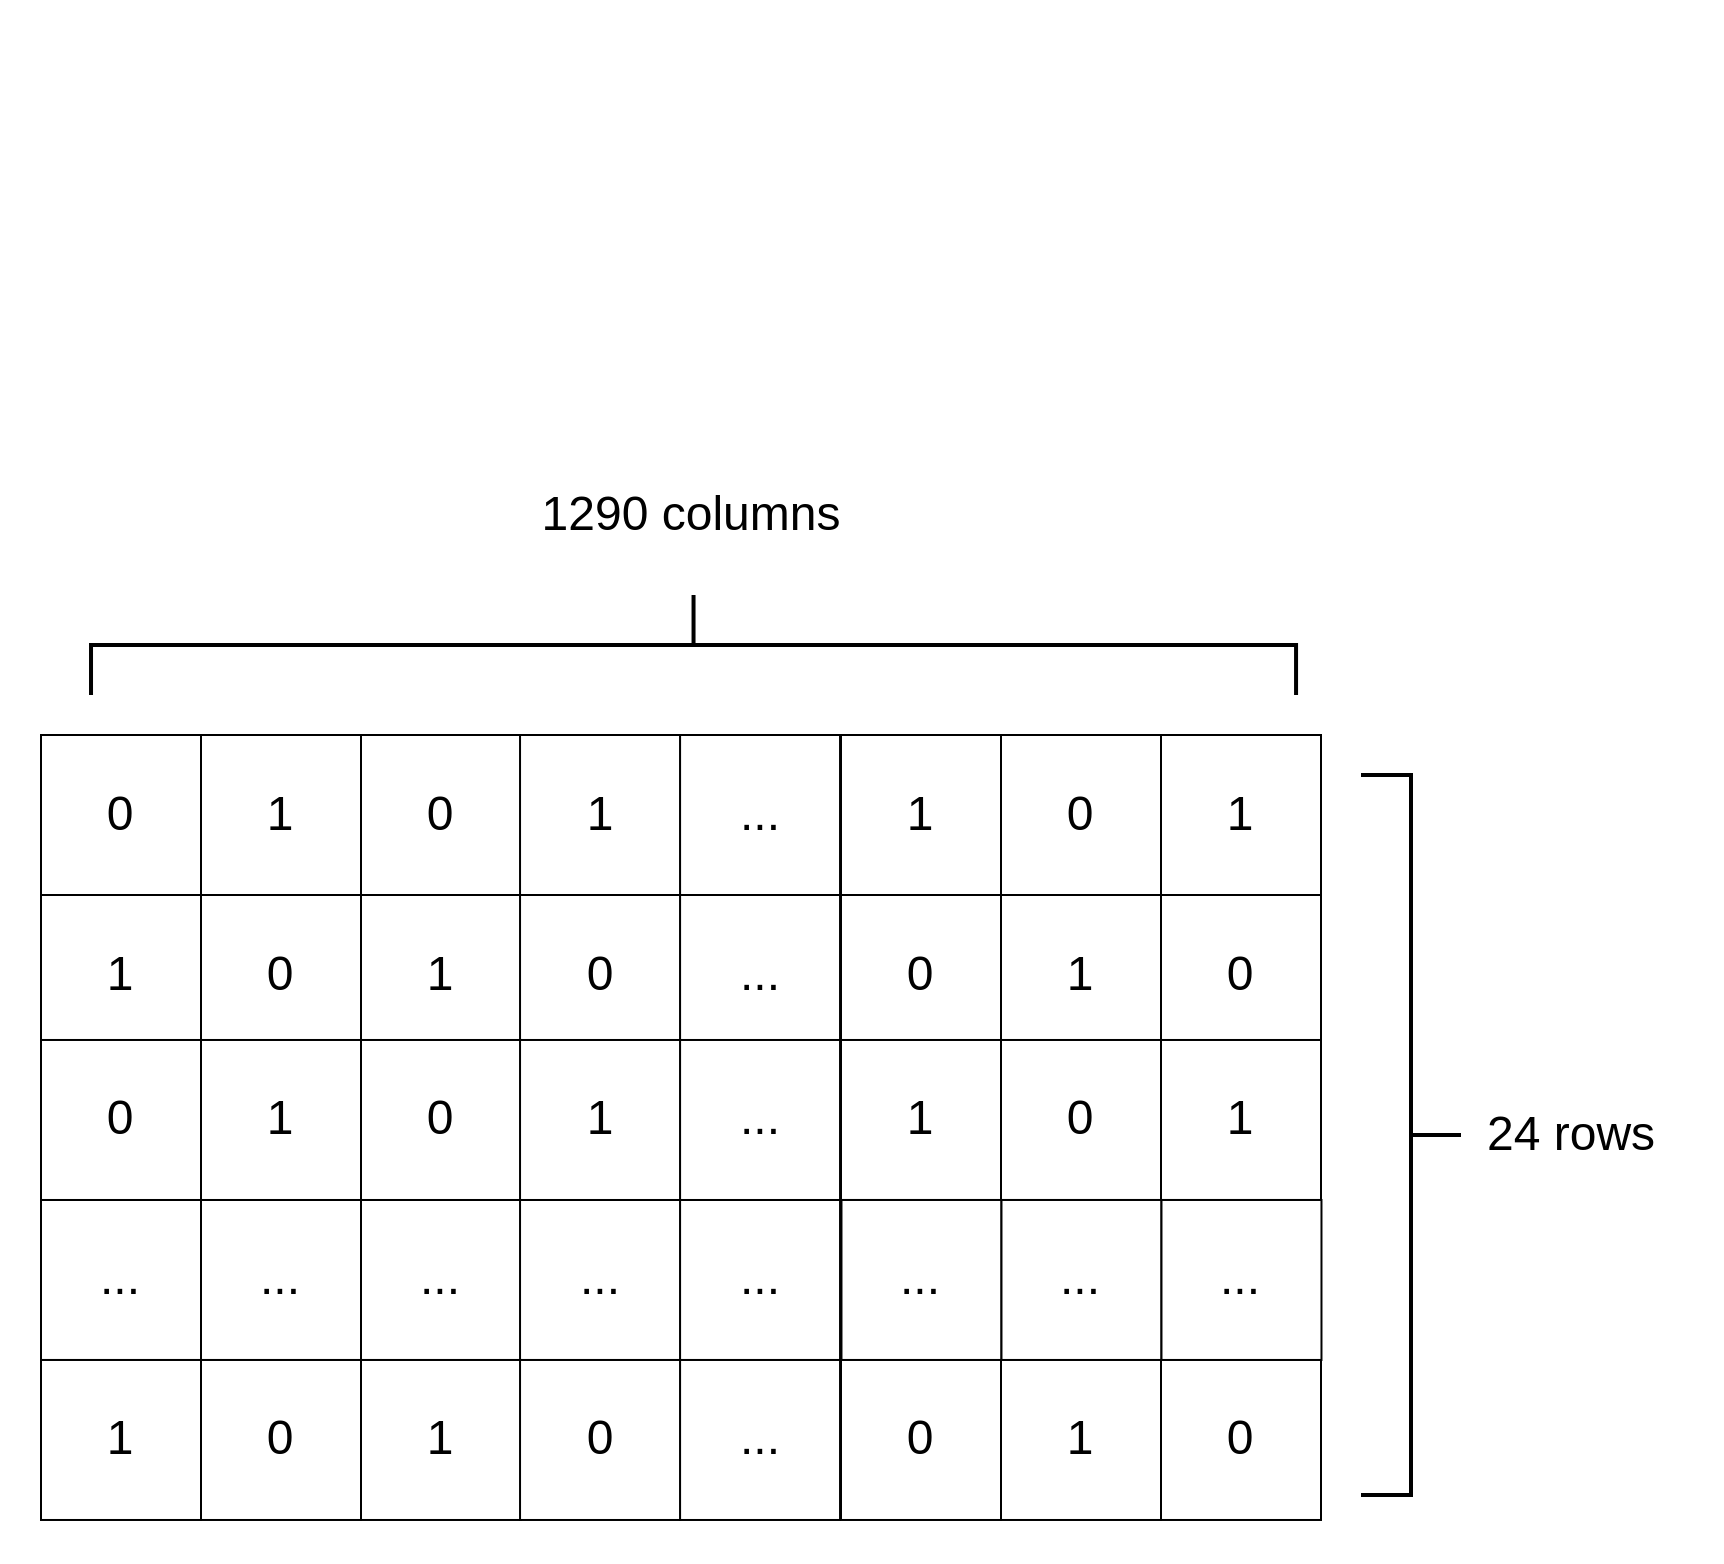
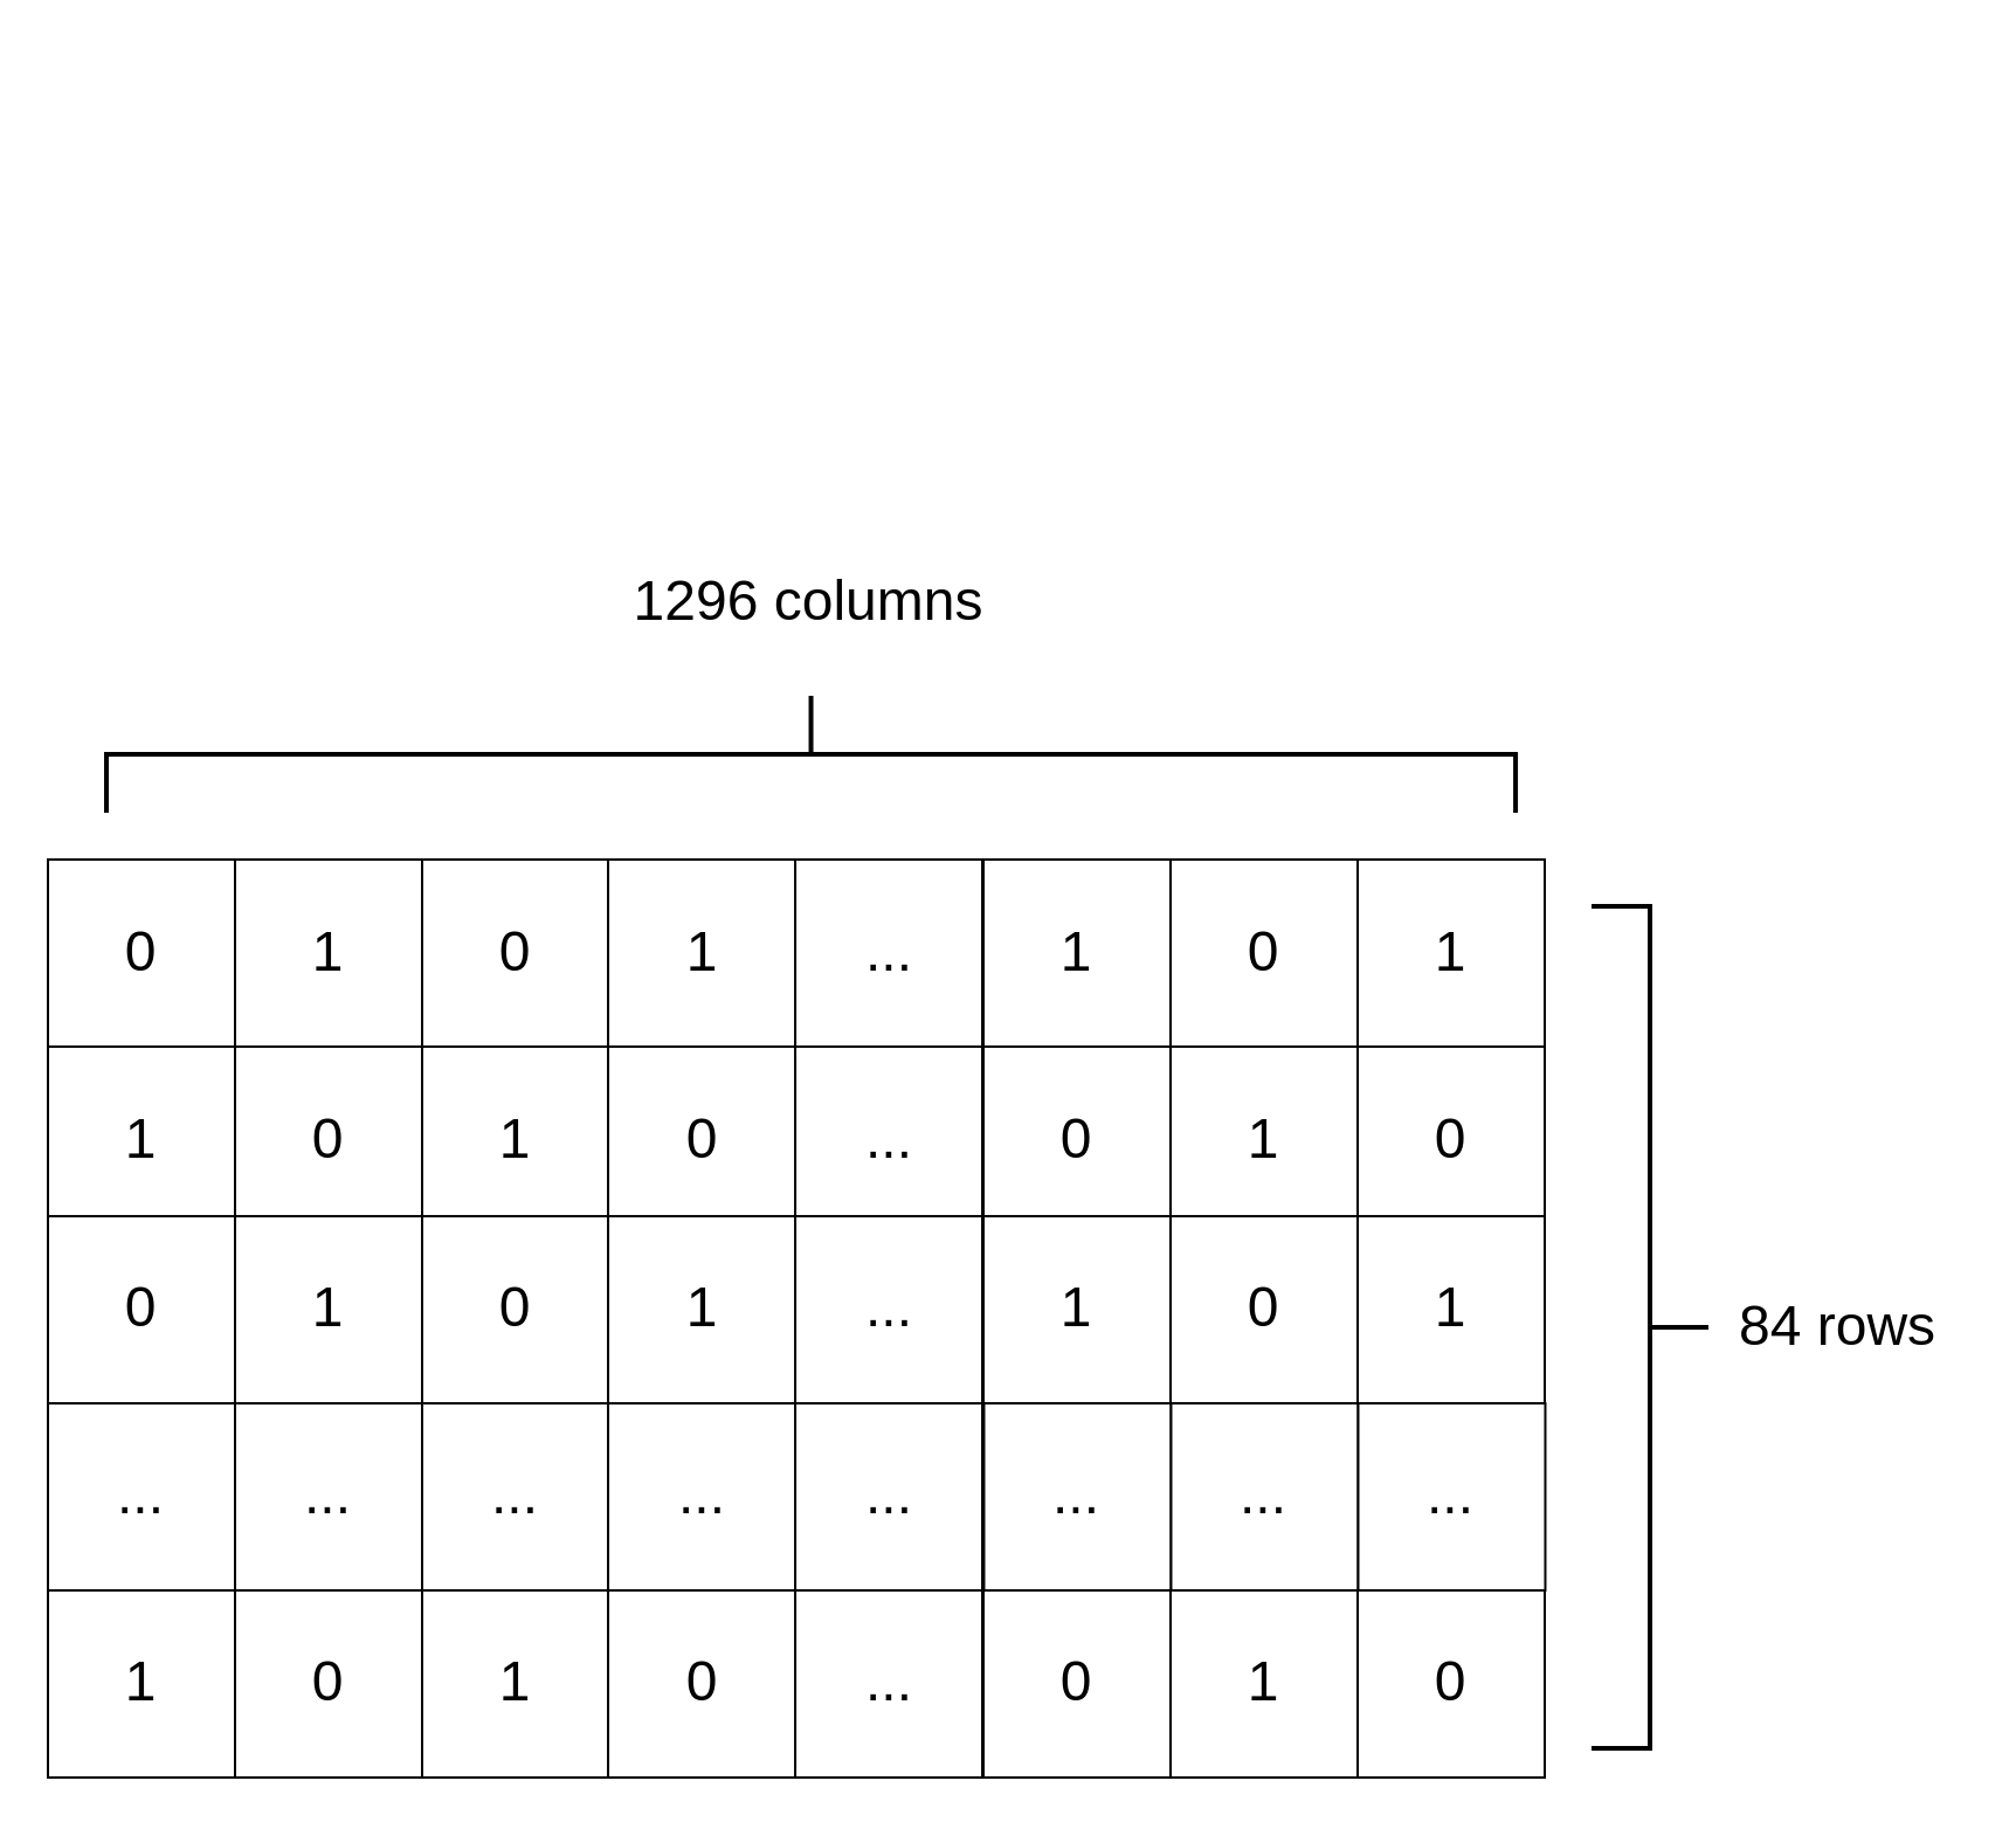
  <mxCell id="0" />
  <mxCell id="1" parent="0" />
  <mxCell id="2" value="&lt;font style=&quot;font-size: 24px;&quot;&gt;0&lt;/font&gt;" style="rounded=0;whiteSpace=wrap;html=1;" parent="1" vertex="1"><mxGeometry x="20" y="367" width="80" height="80" as="geometry" /></mxCell>
  <mxCell id="3" value="&lt;span style=&quot;font-size: 24px;&quot;&gt;1&lt;/span&gt;" style="rounded=0;whiteSpace=wrap;html=1;" parent="1" vertex="1"><mxGeometry x="100" y="367" width="80" height="80" as="geometry" /></mxCell>
  <mxCell id="4" value="&lt;span style=&quot;font-size: 24px;&quot;&gt;0&lt;/span&gt;" style="rounded=0;whiteSpace=wrap;html=1;" parent="1" vertex="1"><mxGeometry x="180" y="367" width="80" height="80" as="geometry" /></mxCell>
  <mxCell id="5" value="&lt;font style=&quot;font-size: 24px;&quot;&gt;...&lt;/font&gt;" style="rounded=0;whiteSpace=wrap;html=1;" parent="1" vertex="1"><mxGeometry x="339.52" y="367" width="80" height="80" as="geometry" /></mxCell>
  <mxCell id="6" value="&lt;span style=&quot;font-size: 24px;&quot;&gt;1&lt;/span&gt;" style="rounded=0;whiteSpace=wrap;html=1;" parent="1" vertex="1"><mxGeometry x="420" y="367" width="80" height="80" as="geometry" /></mxCell>
  <mxCell id="7" value="&lt;span style=&quot;font-size: 24px;&quot;&gt;0&lt;/span&gt;" style="rounded=0;whiteSpace=wrap;html=1;" parent="1" vertex="1"><mxGeometry x="500" y="367" width="80" height="80" as="geometry" /></mxCell>
  <mxCell id="8" value="&lt;span style=&quot;font-size: 24px;&quot;&gt;1&lt;/span&gt;" style="rounded=0;whiteSpace=wrap;html=1;" parent="1" vertex="1"><mxGeometry x="580" y="367" width="80" height="80" as="geometry" /></mxCell>
  <mxCell id="9" value="&lt;span style=&quot;font-size: 24px;&quot;&gt;1&lt;/span&gt;" style="rounded=0;whiteSpace=wrap;html=1;" parent="1" vertex="1"><mxGeometry x="20" y="447" width="80" height="80" as="geometry" /></mxCell>
  <mxCell id="10" value="&lt;span style=&quot;font-size: 24px;&quot;&gt;0&lt;/span&gt;" style="rounded=0;whiteSpace=wrap;html=1;" parent="1" vertex="1"><mxGeometry x="100" y="447" width="80" height="80" as="geometry" /></mxCell>
  <mxCell id="11" value="&lt;span style=&quot;font-size: 24px;&quot;&gt;1&lt;/span&gt;" style="rounded=0;whiteSpace=wrap;html=1;" parent="1" vertex="1"><mxGeometry x="180" y="447" width="80" height="80" as="geometry" /></mxCell>
  <mxCell id="12" value="&lt;font style=&quot;font-size: 24px;&quot;&gt;...&lt;/font&gt;" style="rounded=0;whiteSpace=wrap;html=1;" parent="1" vertex="1"><mxGeometry x="339.52" y="447" width="80" height="80" as="geometry" /></mxCell>
  <mxCell id="13" value="&lt;font style=&quot;font-size: 24px;&quot;&gt;...&lt;/font&gt;" style="rounded=0;whiteSpace=wrap;html=1;" parent="1" vertex="1"><mxGeometry x="20" y="599.49" width="80" height="80" as="geometry" /></mxCell>
  <mxCell id="14" value="&lt;font style=&quot;font-size: 24px;&quot;&gt;...&lt;/font&gt;" style="rounded=0;whiteSpace=wrap;html=1;" parent="1" vertex="1"><mxGeometry x="100" y="599.49" width="80" height="80" as="geometry" /></mxCell>
  <mxCell id="15" value="&lt;font style=&quot;font-size: 24px;&quot;&gt;...&lt;/font&gt;" style="rounded=0;whiteSpace=wrap;html=1;" parent="1" vertex="1"><mxGeometry x="180" y="599.49" width="80" height="80" as="geometry" /></mxCell>
  <mxCell id="16" value="&lt;font style=&quot;font-size: 24px;&quot;&gt;...&lt;/font&gt;" style="rounded=0;whiteSpace=wrap;html=1;" parent="1" vertex="1"><mxGeometry x="339.52" y="599.49" width="80" height="80" as="geometry" /></mxCell>
  <mxCell id="17" value="" style="strokeWidth=2;html=1;shape=mxgraph.flowchart.annotation_2;align=left;labelPosition=right;pointerEvents=1;rotation=-180;" parent="1" vertex="1"><mxGeometry x="680" y="387" width="50" height="360.02" as="geometry" /></mxCell>
- <mxCell id="18" value="&lt;font style=&quot;font-size: 24px;&quot;&gt;24 rows&lt;/font&gt;" style="text;html=1;align=center;verticalAlign=middle;resizable=0;points=[];autosize=1;strokeColor=none;fillColor=none;" parent="1" vertex="1"><mxGeometry x="730" y="547.01" width="110" height="40" as="geometry" /></mxCell>
+ <mxCell id="18" value="&lt;font style=&quot;font-size: 24px;&quot;&gt;84 rows&lt;/font&gt;" style="text;html=1;align=center;verticalAlign=middle;resizable=0;points=[];autosize=1;strokeColor=none;fillColor=none;" parent="1" vertex="1"><mxGeometry x="730" y="547.01" width="110" height="40" as="geometry" /></mxCell>
  <mxCell id="19" value="" style="strokeWidth=2;html=1;shape=mxgraph.flowchart.annotation_2;align=left;labelPosition=right;pointerEvents=1;rotation=90;" parent="1" vertex="1"><mxGeometry x="321.27" y="20.75" width="50" height="602.52" as="geometry" /></mxCell>
- <mxCell id="20" value="&lt;font style=&quot;font-size: 24px;&quot;&gt;1290 columns&lt;/font&gt;" style="text;html=1;align=center;verticalAlign=middle;resizable=0;points=[];autosize=1;strokeColor=none;fillColor=none;" parent="1" vertex="1"><mxGeometry x="259.52" y="237" width="170" height="40" as="geometry" /></mxCell>
+ <mxCell id="20" value="&lt;font style=&quot;font-size: 24px;&quot;&gt;1296 columns&lt;/font&gt;" style="text;html=1;align=center;verticalAlign=middle;resizable=0;points=[];autosize=1;strokeColor=none;fillColor=none;" parent="1" vertex="1"><mxGeometry x="259.52" y="237" width="170" height="40" as="geometry" /></mxCell>
  <mxCell id="21" value="&lt;span style=&quot;font-size: 24px;&quot;&gt;1&lt;/span&gt;" style="rounded=0;whiteSpace=wrap;html=1;" parent="1" vertex="1"><mxGeometry x="259.52" y="367" width="80" height="80" as="geometry" /></mxCell>
  <mxCell id="22" value="&lt;span style=&quot;font-size: 24px;&quot;&gt;0&lt;/span&gt;" style="rounded=0;whiteSpace=wrap;html=1;" parent="1" vertex="1"><mxGeometry x="259.52" y="447" width="80" height="80" as="geometry" /></mxCell>
  <mxCell id="23" value="&lt;font style=&quot;font-size: 24px;&quot;&gt;...&lt;/font&gt;" style="rounded=0;whiteSpace=wrap;html=1;" parent="1" vertex="1"><mxGeometry x="259.52" y="599.49" width="80" height="80" as="geometry" /></mxCell>
  <mxCell id="24" value="&lt;span style=&quot;font-size: 24px;&quot;&gt;0&lt;/span&gt;" style="rounded=0;whiteSpace=wrap;html=1;" parent="1" vertex="1"><mxGeometry x="420" y="447" width="80" height="80" as="geometry" /></mxCell>
  <mxCell id="25" value="&lt;span style=&quot;font-size: 24px;&quot;&gt;1&lt;/span&gt;" style="rounded=0;whiteSpace=wrap;html=1;" parent="1" vertex="1"><mxGeometry x="500" y="447" width="80" height="80" as="geometry" /></mxCell>
  <mxCell id="26" value="&lt;span style=&quot;font-size: 24px;&quot;&gt;0&lt;/span&gt;" style="rounded=0;whiteSpace=wrap;html=1;" parent="1" vertex="1"><mxGeometry x="580" y="447" width="80" height="80" as="geometry" /></mxCell>
  <mxCell id="27" value="&lt;font style=&quot;font-size: 24px;&quot;&gt;0&lt;/font&gt;" style="rounded=0;whiteSpace=wrap;html=1;" parent="1" vertex="1"><mxGeometry x="20" y="519.49" width="80" height="80" as="geometry" /></mxCell>
  <mxCell id="28" value="&lt;span style=&quot;font-size: 24px;&quot;&gt;1&lt;/span&gt;" style="rounded=0;whiteSpace=wrap;html=1;" parent="1" vertex="1"><mxGeometry x="100" y="519.49" width="80" height="80" as="geometry" /></mxCell>
  <mxCell id="29" value="&lt;span style=&quot;font-size: 24px;&quot;&gt;0&lt;/span&gt;" style="rounded=0;whiteSpace=wrap;html=1;" parent="1" vertex="1"><mxGeometry x="180" y="519.49" width="80" height="80" as="geometry" /></mxCell>
  <mxCell id="30" value="&lt;font style=&quot;font-size: 24px;&quot;&gt;...&lt;/font&gt;" style="rounded=0;whiteSpace=wrap;html=1;" parent="1" vertex="1"><mxGeometry x="339.52" y="519.49" width="80" height="80" as="geometry" /></mxCell>
  <mxCell id="31" value="&lt;span style=&quot;font-size: 24px;&quot;&gt;1&lt;/span&gt;" style="rounded=0;whiteSpace=wrap;html=1;" parent="1" vertex="1"><mxGeometry x="420" y="519.49" width="80" height="80" as="geometry" /></mxCell>
  <mxCell id="32" value="&lt;span style=&quot;font-size: 24px;&quot;&gt;0&lt;/span&gt;" style="rounded=0;whiteSpace=wrap;html=1;" parent="1" vertex="1"><mxGeometry x="500" y="519.49" width="80" height="80" as="geometry" /></mxCell>
  <mxCell id="33" value="&lt;span style=&quot;font-size: 24px;&quot;&gt;1&lt;/span&gt;" style="rounded=0;whiteSpace=wrap;html=1;" parent="1" vertex="1"><mxGeometry x="580" y="519.49" width="80" height="80" as="geometry" /></mxCell>
  <mxCell id="34" value="&lt;span style=&quot;font-size: 24px;&quot;&gt;1&lt;/span&gt;" style="rounded=0;whiteSpace=wrap;html=1;" parent="1" vertex="1"><mxGeometry x="259.52" y="519.49" width="80" height="80" as="geometry" /></mxCell>
  <mxCell id="35" value="&lt;font style=&quot;font-size: 24px;&quot;&gt;...&lt;/font&gt;" style="rounded=0;whiteSpace=wrap;html=1;" parent="1" vertex="1"><mxGeometry x="420.24" y="599.49" width="80" height="80" as="geometry" /></mxCell>
  <mxCell id="36" value="&lt;font style=&quot;font-size: 24px;&quot;&gt;...&lt;/font&gt;" style="rounded=0;whiteSpace=wrap;html=1;" parent="1" vertex="1"><mxGeometry x="500.24" y="599.49" width="80" height="80" as="geometry" /></mxCell>
  <mxCell id="37" value="&lt;font style=&quot;font-size: 24px;&quot;&gt;...&lt;/font&gt;" style="rounded=0;whiteSpace=wrap;html=1;" parent="1" vertex="1"><mxGeometry x="580.24" y="599.49" width="80" height="80" as="geometry" /></mxCell>
  <mxCell id="38" value="&lt;font style=&quot;font-size: 24px;&quot;&gt;1&lt;/font&gt;" style="rounded=0;whiteSpace=wrap;html=1;" parent="1" vertex="1"><mxGeometry x="20" y="679.49" width="80" height="80" as="geometry" /></mxCell>
  <mxCell id="39" value="&lt;span style=&quot;font-size: 24px;&quot;&gt;0&lt;/span&gt;" style="rounded=0;whiteSpace=wrap;html=1;" parent="1" vertex="1"><mxGeometry x="100" y="679.49" width="80" height="80" as="geometry" /></mxCell>
  <mxCell id="40" value="&lt;span style=&quot;font-size: 24px;&quot;&gt;1&lt;/span&gt;" style="rounded=0;whiteSpace=wrap;html=1;" parent="1" vertex="1"><mxGeometry x="180" y="679.49" width="80" height="80" as="geometry" /></mxCell>
  <mxCell id="41" value="&lt;font style=&quot;font-size: 24px;&quot;&gt;...&lt;/font&gt;" style="rounded=0;whiteSpace=wrap;html=1;" parent="1" vertex="1"><mxGeometry x="339.52" y="679.49" width="80" height="80" as="geometry" /></mxCell>
  <mxCell id="42" value="&lt;span style=&quot;font-size: 24px;&quot;&gt;0&lt;/span&gt;" style="rounded=0;whiteSpace=wrap;html=1;" parent="1" vertex="1"><mxGeometry x="420" y="679.49" width="80" height="80" as="geometry" /></mxCell>
  <mxCell id="43" value="&lt;span style=&quot;font-size: 24px;&quot;&gt;1&lt;/span&gt;" style="rounded=0;whiteSpace=wrap;html=1;" parent="1" vertex="1"><mxGeometry x="500" y="679.49" width="80" height="80" as="geometry" /></mxCell>
  <mxCell id="44" value="&lt;span style=&quot;font-size: 24px;&quot;&gt;0&lt;/span&gt;" style="rounded=0;whiteSpace=wrap;html=1;" parent="1" vertex="1"><mxGeometry x="580" y="679.49" width="80" height="80" as="geometry" /></mxCell>
  <mxCell id="45" value="&lt;span style=&quot;font-size: 24px;&quot;&gt;0&lt;/span&gt;" style="rounded=0;whiteSpace=wrap;html=1;" parent="1" vertex="1"><mxGeometry x="259.52" y="679.49" width="80" height="80" as="geometry" /></mxCell>
